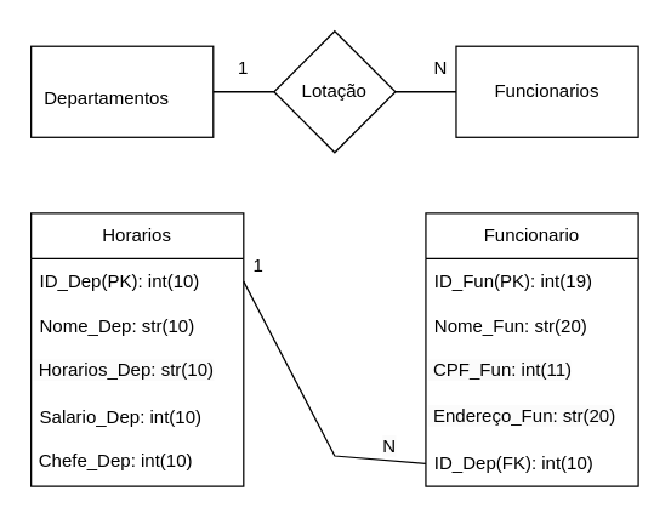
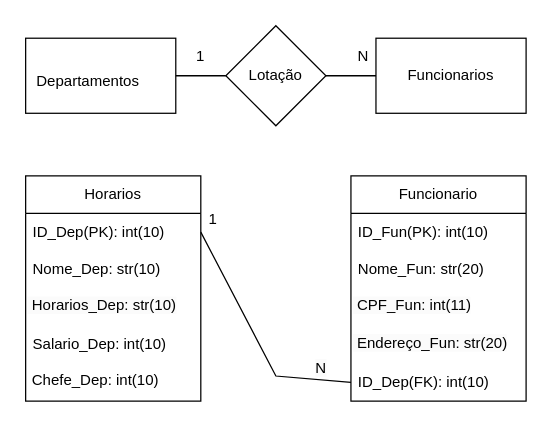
  <mxCell id="0" />
  <mxCell id="1" parent="0" />
  <mxCell id="2" value="" style="rounded=0;whiteSpace=wrap;html=1;" vertex="1" parent="1"><mxGeometry x="20" y="30" width="120" height="60" as="geometry" /></mxCell>
  <mxCell id="3" value="" style="rhombus;whiteSpace=wrap;html=1;" vertex="1" parent="1"><mxGeometry x="180" y="20" width="80" height="80" as="geometry" /></mxCell>
  <mxCell id="4" value="" style="rounded=0;whiteSpace=wrap;html=1;" vertex="1" parent="1"><mxGeometry x="300" y="30" width="120" height="60" as="geometry" /></mxCell>
  <mxCell id="5" value="Departamentos" style="text;html=1;strokeColor=none;fillColor=none;align=center;verticalAlign=middle;whiteSpace=wrap;rounded=0;" vertex="1" parent="1"><mxGeometry x="40" y="50" width="60" height="30" as="geometry" /></mxCell>
  <mxCell id="6" value="Lotação" style="text;html=1;strokeColor=none;fillColor=none;align=center;verticalAlign=middle;whiteSpace=wrap;rounded=0;" vertex="1" parent="1"><mxGeometry x="190" y="45" width="60" height="30" as="geometry" /></mxCell>
  <mxCell id="7" value="Funcionarios" style="text;html=1;strokeColor=none;fillColor=none;align=center;verticalAlign=middle;whiteSpace=wrap;rounded=0;" vertex="1" parent="1"><mxGeometry x="330" y="45" width="60" height="30" as="geometry" /></mxCell>
  <mxCell id="8" value="" style="endArrow=none;html=1;rounded=0;exitX=1;exitY=0.5;exitDx=0;exitDy=0;" edge="1" parent="1" source="2" target="3"><mxGeometry width="50" height="50" relative="1" as="geometry"><mxPoint x="230" y="240" as="sourcePoint" /><mxPoint x="280" y="190" as="targetPoint" /></mxGeometry></mxCell>
  <mxCell id="9" value="" style="endArrow=none;html=1;rounded=0;exitX=1;exitY=0.5;exitDx=0;exitDy=0;entryX=0;entryY=0.5;entryDx=0;entryDy=0;" edge="1" parent="1" source="3" target="4"><mxGeometry width="50" height="50" relative="1" as="geometry"><mxPoint x="230" y="240" as="sourcePoint" /><mxPoint x="280" y="190" as="targetPoint" /></mxGeometry></mxCell>
  <mxCell id="10" value="1" style="text;html=1;strokeColor=none;fillColor=none;align=center;verticalAlign=middle;whiteSpace=wrap;rounded=0;" vertex="1" parent="1"><mxGeometry x="130" y="30" width="60" height="30" as="geometry" /></mxCell>
  <mxCell id="11" value="N" style="text;html=1;strokeColor=none;fillColor=none;align=center;verticalAlign=middle;whiteSpace=wrap;rounded=0;" vertex="1" parent="1"><mxGeometry x="260" y="30" width="60" height="30" as="geometry" /></mxCell>
  <mxCell id="12" value="Horarios" style="swimlane;fontStyle=0;childLayout=stackLayout;horizontal=1;startSize=30;horizontalStack=0;resizeParent=1;resizeParentMax=0;resizeLast=0;collapsible=1;marginBottom=0;whiteSpace=wrap;html=1;" vertex="1" parent="1"><mxGeometry x="20" y="140" width="140" height="180" as="geometry" /></mxCell>
  <mxCell id="13" value="ID_Dep(PK): int(10)" style="text;strokeColor=none;fillColor=none;align=left;verticalAlign=middle;spacingLeft=4;spacingRight=4;overflow=hidden;points=[[0,0.5],[1,0.5]];portConstraint=eastwest;rotatable=0;whiteSpace=wrap;html=1;" vertex="1" parent="12"><mxGeometry y="30" width="140" height="30" as="geometry" /></mxCell>
  <mxCell id="14" value="Nome_Dep: str(10)" style="text;strokeColor=none;fillColor=none;align=left;verticalAlign=middle;spacingLeft=4;spacingRight=4;overflow=hidden;points=[[0,0.5],[1,0.5]];portConstraint=eastwest;rotatable=0;whiteSpace=wrap;html=1;" vertex="1" parent="12"><mxGeometry y="60" width="140" height="30" as="geometry" /></mxCell>
  <mxCell id="15" value="&lt;span style=&quot;color: rgb(0, 0, 0); font-family: Helvetica; font-size: 12px; font-style: normal; font-variant-ligatures: normal; font-variant-caps: normal; font-weight: 400; letter-spacing: normal; orphans: 2; text-align: left; text-indent: 0px; text-transform: none; widows: 2; word-spacing: 0px; -webkit-text-stroke-width: 0px; background-color: rgb(251, 251, 251); text-decoration-thickness: initial; text-decoration-style: initial; text-decoration-color: initial; float: none; display: inline !important;&quot;&gt;&amp;nbsp;Horarios_Dep: str(10)&lt;/span&gt;" style="text;whiteSpace=wrap;html=1;" vertex="1" parent="12"><mxGeometry y="90" width="140" height="30" as="geometry" /></mxCell>
  <mxCell id="16" value="Salario_Dep: int(10)" style="text;strokeColor=none;fillColor=none;align=left;verticalAlign=middle;spacingLeft=4;spacingRight=4;overflow=hidden;points=[[0,0.5],[1,0.5]];portConstraint=eastwest;rotatable=0;whiteSpace=wrap;html=1;" vertex="1" parent="12"><mxGeometry y="120" width="140" height="30" as="geometry" /></mxCell>
  <mxCell id="17" value="&amp;nbsp;Chefe_Dep: int(10)" style="text;whiteSpace=wrap;html=1;" vertex="1" parent="12"><mxGeometry y="150" width="140" height="30" as="geometry" /></mxCell>
  <mxCell id="18" value="Funcionario" style="swimlane;fontStyle=0;childLayout=stackLayout;horizontal=1;startSize=30;horizontalStack=0;resizeParent=1;resizeParentMax=0;resizeLast=0;collapsible=1;marginBottom=0;whiteSpace=wrap;html=1;" vertex="1" parent="1"><mxGeometry x="280" y="140" width="140" height="180" as="geometry" /></mxCell>
- <mxCell id="19" value="ID_Fun(PK): int(19)" style="text;strokeColor=none;fillColor=none;align=left;verticalAlign=middle;spacingLeft=4;spacingRight=4;overflow=hidden;points=[[0,0.5],[1,0.5]];portConstraint=eastwest;rotatable=0;whiteSpace=wrap;html=1;" vertex="1" parent="18"><mxGeometry y="30" width="140" height="30" as="geometry" /></mxCell>
+ <mxCell id="19" value="ID_Fun(PK): int(10)" style="text;strokeColor=none;fillColor=none;align=left;verticalAlign=middle;spacingLeft=4;spacingRight=4;overflow=hidden;points=[[0,0.5],[1,0.5]];portConstraint=eastwest;rotatable=0;whiteSpace=wrap;html=1;" vertex="1" parent="18"><mxGeometry y="30" width="140" height="30" as="geometry" /></mxCell>
  <mxCell id="20" value="Nome_Fun: str(20)" style="text;strokeColor=none;fillColor=none;align=left;verticalAlign=middle;spacingLeft=4;spacingRight=4;overflow=hidden;points=[[0,0.5],[1,0.5]];portConstraint=eastwest;rotatable=0;whiteSpace=wrap;html=1;" vertex="1" parent="18"><mxGeometry y="60" width="140" height="30" as="geometry" /></mxCell>
  <mxCell id="21" value="&lt;span style=&quot;color: rgb(0, 0, 0); font-family: Helvetica; font-size: 12px; font-style: normal; font-variant-ligatures: normal; font-variant-caps: normal; font-weight: 400; letter-spacing: normal; orphans: 2; text-align: left; text-indent: 0px; text-transform: none; widows: 2; word-spacing: 0px; -webkit-text-stroke-width: 0px; background-color: rgb(251, 251, 251); text-decoration-thickness: initial; text-decoration-style: initial; text-decoration-color: initial; float: none; display: inline !important;&quot;&gt;&amp;nbsp;CPF_Fun: int(11)&lt;/span&gt;" style="text;whiteSpace=wrap;html=1;" vertex="1" parent="18"><mxGeometry y="90" width="140" height="30" as="geometry" /></mxCell>
  <mxCell id="22" value="&lt;span style=&quot;color: rgb(0, 0, 0); font-family: Helvetica; font-size: 12px; font-style: normal; font-variant-ligatures: normal; font-variant-caps: normal; font-weight: 400; letter-spacing: normal; orphans: 2; text-align: left; text-indent: 0px; text-transform: none; widows: 2; word-spacing: 0px; -webkit-text-stroke-width: 0px; background-color: rgb(251, 251, 251); text-decoration-thickness: initial; text-decoration-style: initial; text-decoration-color: initial; float: none; display: inline !important;&quot;&gt;&amp;nbsp;Endereço_Fun: str(20)&lt;/span&gt;" style="text;whiteSpace=wrap;html=1;" vertex="1" parent="18"><mxGeometry y="120" width="140" height="30" as="geometry" /></mxCell>
  <mxCell id="23" value="ID_Dep(FK): int(10)" style="text;strokeColor=none;fillColor=none;align=left;verticalAlign=middle;spacingLeft=4;spacingRight=4;overflow=hidden;points=[[0,0.5],[1,0.5]];portConstraint=eastwest;rotatable=0;whiteSpace=wrap;html=1;" vertex="1" parent="18"><mxGeometry y="150" width="140" height="30" as="geometry" /></mxCell>
  <mxCell id="24" value="" style="endArrow=none;html=1;rounded=0;exitX=1;exitY=0.5;exitDx=0;exitDy=0;entryX=0;entryY=0.5;entryDx=0;entryDy=0;" edge="1" parent="1" source="13" target="23"><mxGeometry width="50" height="50" relative="1" as="geometry"><mxPoint x="230" y="240" as="sourcePoint" /><mxPoint x="280" y="190" as="targetPoint" /><Array as="points"><mxPoint x="220" y="300" /></Array></mxGeometry></mxCell>
  <mxCell id="25" value="1" style="text;html=1;strokeColor=none;fillColor=none;align=center;verticalAlign=middle;whiteSpace=wrap;rounded=0;rotation=0;" vertex="1" parent="1"><mxGeometry x="140" y="160" width="60" height="30" as="geometry" /></mxCell>
  <mxCell id="26" value="&lt;span style=&quot;color: rgb(0, 0, 0); font-family: Helvetica; font-size: 12px; font-style: normal; font-variant-ligatures: normal; font-variant-caps: normal; font-weight: 400; letter-spacing: normal; orphans: 2; text-align: center; text-indent: 0px; text-transform: none; widows: 2; word-spacing: 0px; -webkit-text-stroke-width: 0px; background-color: rgb(251, 251, 251); text-decoration-thickness: initial; text-decoration-style: initial; text-decoration-color: initial; float: none; display: inline !important;&quot;&gt;N&lt;/span&gt;" style="text;whiteSpace=wrap;html=1;" vertex="1" parent="1"><mxGeometry x="250" y="280" width="30" height="40" as="geometry" /></mxCell>
